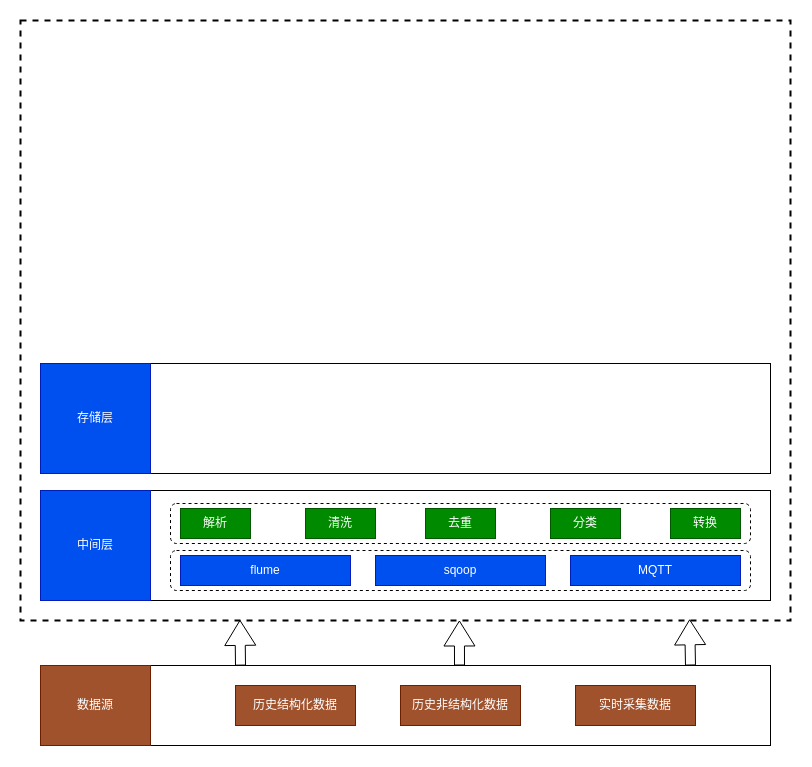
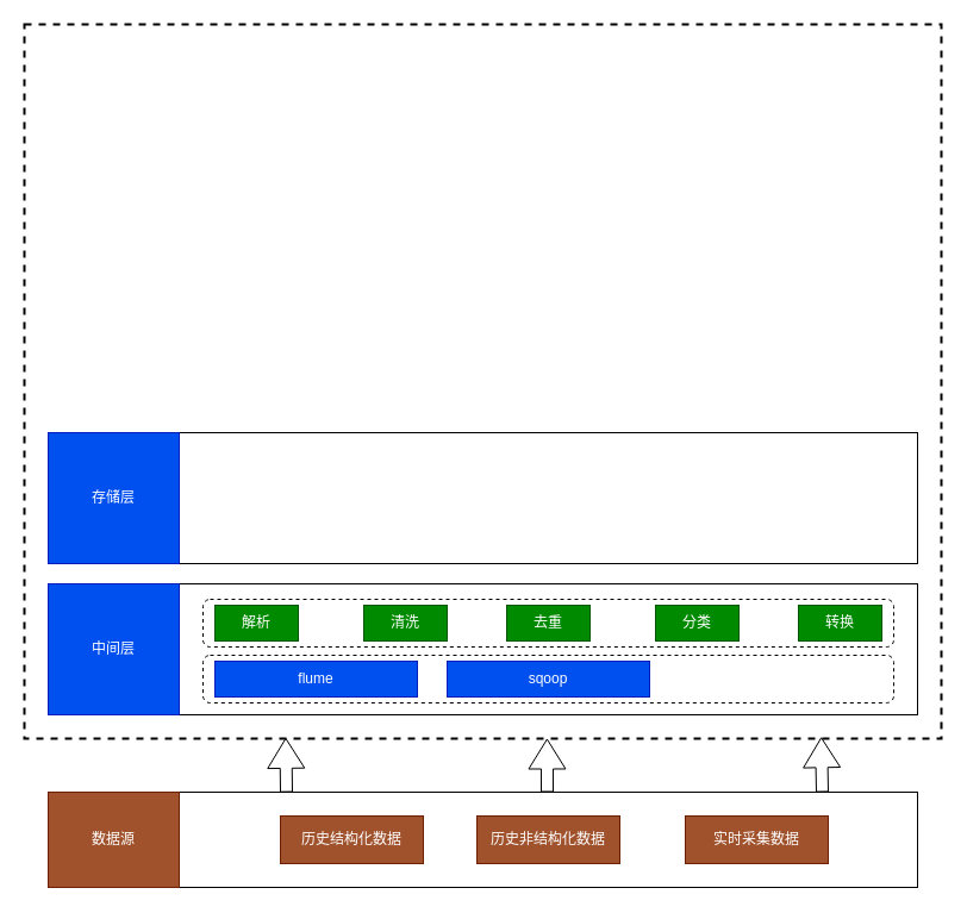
  <mxCell id="0" />
  <mxCell id="1" parent="0" />
  <mxCell id="2" value="" style="rounded=0;whiteSpace=wrap;html=1;dashed=1;strokeWidth=2;" vertex="1" parent="1"><mxGeometry x="20" y="20" width="770" height="600" as="geometry" /></mxCell>
  <mxCell id="3" value="" style="group;fillColor=#a20025;fontColor=#ffffff;strokeColor=#6F0000;" vertex="1" connectable="0" parent="1"><mxGeometry x="40" y="665" width="730" height="80" as="geometry" /></mxCell>
  <mxCell id="4" value="" style="rounded=0;whiteSpace=wrap;html=1;" vertex="1" parent="3"><mxGeometry width="730" height="80" as="geometry" /></mxCell>
  <mxCell id="5" value="数据源" style="rounded=0;whiteSpace=wrap;html=1;fillColor=#a0522d;strokeColor=#6D1F00;fontColor=#ffffff;" vertex="1" parent="3"><mxGeometry width="110" height="80" as="geometry" /></mxCell>
  <mxCell id="6" value="历史结构化数据" style="rounded=0;whiteSpace=wrap;html=1;fillColor=#a0522d;fontColor=#ffffff;strokeColor=#6D1F00;" vertex="1" parent="3"><mxGeometry x="195" y="20" width="120" height="40" as="geometry" /></mxCell>
  <mxCell id="7" value="数据源" style="rounded=0;whiteSpace=wrap;html=1;fillColor=#a0522d;strokeColor=#6D1F00;fontColor=#ffffff;" vertex="1" parent="3"><mxGeometry width="110" height="80" as="geometry" /></mxCell>
  <mxCell id="8" value="历史非结构化数据" style="rounded=0;whiteSpace=wrap;html=1;fillColor=#a0522d;fontColor=#ffffff;strokeColor=#6D1F00;" vertex="1" parent="3"><mxGeometry x="360" y="20" width="120" height="40" as="geometry" /></mxCell>
  <mxCell id="9" value="实时采集数据" style="rounded=0;whiteSpace=wrap;html=1;fillColor=#a0522d;fontColor=#ffffff;strokeColor=#6D1F00;" vertex="1" parent="3"><mxGeometry x="535" y="20" width="120" height="40" as="geometry" /></mxCell>
  <mxCell id="10" value="" style="rounded=0;whiteSpace=wrap;html=1;" vertex="1" parent="1"><mxGeometry x="40" y="490" width="730" height="110" as="geometry" /></mxCell>
  <mxCell id="11" value="数据源" style="rounded=0;whiteSpace=wrap;html=1;fillColor=#a0522d;strokeColor=#6D1F00;fontColor=#ffffff;" vertex="1" parent="1"><mxGeometry x="40" y="520" width="110" height="80" as="geometry" /></mxCell>
  <mxCell id="12" value="中间层" style="rounded=0;whiteSpace=wrap;html=1;fillColor=#0050ef;strokeColor=#001DBC;fontColor=#ffffff;" vertex="1" parent="1"><mxGeometry x="40" y="490" width="110" height="110" as="geometry" /></mxCell>
  <mxCell id="13" value="" style="rounded=1;whiteSpace=wrap;html=1;dashed=1;" vertex="1" parent="1"><mxGeometry x="170" y="550" width="580" height="40" as="geometry" /></mxCell>
  <mxCell id="14" value="flume" style="rounded=0;whiteSpace=wrap;html=1;fillColor=#0050ef;fontColor=#ffffff;strokeColor=#001DBC;" vertex="1" parent="1"><mxGeometry x="180" y="555" width="170" height="30" as="geometry" /></mxCell>
  <mxCell id="15" value="sqoop" style="rounded=0;whiteSpace=wrap;html=1;fillColor=#0050ef;fontColor=#ffffff;strokeColor=#001DBC;" vertex="1" parent="1"><mxGeometry x="375" y="555" width="170" height="30" as="geometry" /></mxCell>
- <mxCell id="16" value="MQTT" style="rounded=0;whiteSpace=wrap;html=1;fillColor=#0050ef;fontColor=#ffffff;strokeColor=#001DBC;" vertex="1" parent="1"><mxGeometry x="570" y="555" width="170" height="30" as="geometry" /></mxCell>
  <mxCell id="17" value="" style="rounded=1;whiteSpace=wrap;html=1;dashed=1;" vertex="1" parent="1"><mxGeometry x="170" y="503" width="580" height="40" as="geometry" /></mxCell>
  <mxCell id="18" value="解析" style="rounded=0;whiteSpace=wrap;html=1;fillColor=#008a00;fontColor=#ffffff;strokeColor=#005700;" vertex="1" parent="1"><mxGeometry x="180" y="508" width="70" height="30" as="geometry" /></mxCell>
  <mxCell id="19" value="分类&lt;span style=&quot;color: rgba(0, 0, 0, 0); font-family: monospace; font-size: 0px; text-align: start; text-wrap-mode: nowrap;&quot;&gt;%3CmxGraphModel%3E%3Croot%3E%3CmxCell%20id%3D%220%22%2F%3E%3CmxCell%20id%3D%221%22%20parent%3D%220%22%2F%3E%3CmxCell%20id%3D%222%22%20value%3D%22%E8%A7%A3%E6%9E%90%22%20style%3D%22rounded%3D0%3BwhiteSpace%3Dwrap%3Bhtml%3D1%3BfillColor%3D%23008a00%3BfontColor%3D%23ffffff%3BstrokeColor%3D%23005700%3B%22%20vertex%3D%221%22%20parent%3D%221%22%3E%3CmxGeometry%20x%3D%2260%22%20y%3D%22225%22%20width%3D%2270%22%20height%3D%2230%22%20as%3D%22geometry%22%2F%3E%3C%2FmxCell%3E%3C%2Froot%3E%3C%2FmxGraphModel%3E&lt;/span&gt;" style="rounded=0;whiteSpace=wrap;html=1;fillColor=#008a00;fontColor=#ffffff;strokeColor=#005700;" vertex="1" parent="1"><mxGeometry x="550" y="508" width="70" height="30" as="geometry" /></mxCell>
  <mxCell id="20" value="清洗" style="rounded=0;whiteSpace=wrap;html=1;fillColor=#008a00;fontColor=#ffffff;strokeColor=#005700;" vertex="1" parent="1"><mxGeometry x="305" y="508" width="70" height="30" as="geometry" /></mxCell>
  <mxCell id="21" value="去重" style="rounded=0;whiteSpace=wrap;html=1;fillColor=#008a00;fontColor=#ffffff;strokeColor=#005700;" vertex="1" parent="1"><mxGeometry x="425" y="508" width="70" height="30" as="geometry" /></mxCell>
  <mxCell id="22" value="转换" style="rounded=0;whiteSpace=wrap;html=1;fillColor=#008a00;fontColor=#ffffff;strokeColor=#005700;" vertex="1" parent="1"><mxGeometry x="670" y="508" width="70" height="30" as="geometry" /></mxCell>
  <mxCell id="23" value="" style="shape=flexArrow;endArrow=classic;html=1;rounded=0;fontSize=12;startSize=8;endSize=8;curved=1;exitX=0.274;exitY=-0.011;exitDx=0;exitDy=0;exitPerimeter=0;entryX=0.285;entryY=0.999;entryDx=0;entryDy=0;entryPerimeter=0;" edge="1" parent="1" target="2"><mxGeometry width="50" height="50" relative="1" as="geometry"><mxPoint x="240.02" y="665.12" as="sourcePoint" /><mxPoint x="240" y="624" as="targetPoint" /></mxGeometry></mxCell>
  <mxCell id="24" value="" style="shape=flexArrow;endArrow=classic;html=1;rounded=0;fontSize=12;startSize=8;endSize=8;curved=1;exitX=0.274;exitY=-0.011;exitDx=0;exitDy=0;exitPerimeter=0;entryX=0.57;entryY=1;entryDx=0;entryDy=0;entryPerimeter=0;" edge="1" parent="1" target="2"><mxGeometry width="50" height="50" relative="1" as="geometry"><mxPoint x="459" y="665" as="sourcePoint" /><mxPoint x="459" y="624" as="targetPoint" /></mxGeometry></mxCell>
  <mxCell id="25" value="" style="shape=flexArrow;endArrow=classic;html=1;rounded=0;fontSize=12;startSize=8;endSize=8;curved=1;exitX=0.274;exitY=-0.011;exitDx=0;exitDy=0;exitPerimeter=0;entryX=0.869;entryY=0.998;entryDx=0;entryDy=0;entryPerimeter=0;" edge="1" parent="1" target="2"><mxGeometry width="50" height="50" relative="1" as="geometry"><mxPoint x="690" y="665" as="sourcePoint" /><mxPoint x="690" y="624" as="targetPoint" /></mxGeometry></mxCell>
  <mxCell id="26" value="" style="rounded=0;whiteSpace=wrap;html=1;" vertex="1" parent="1"><mxGeometry x="40" y="363" width="730" height="110" as="geometry" /></mxCell>
  <mxCell id="27" value="存储层" style="rounded=0;whiteSpace=wrap;html=1;fillColor=#0050ef;strokeColor=#001DBC;fontColor=#ffffff;" vertex="1" parent="1"><mxGeometry x="40" y="363" width="110" height="110" as="geometry" /></mxCell>
